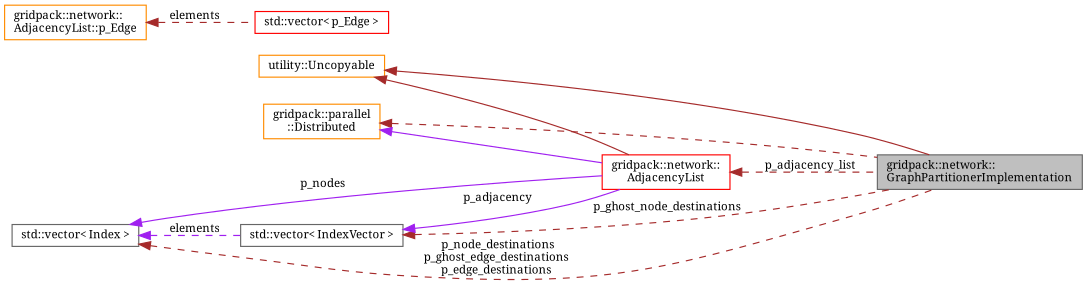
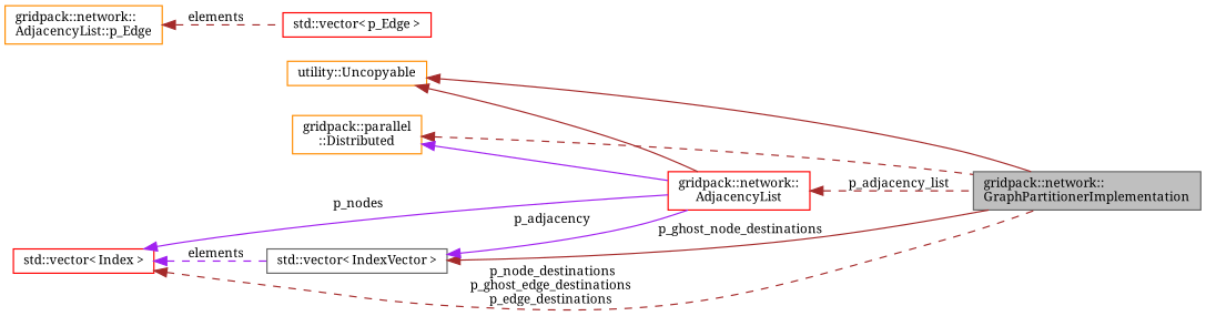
  digraph {
    fontname="Noto Serif"
    rankdir=LR
    node [color=gray40 fillcolor=white fontname="Noto Serif" fontsize=10 shape=record style=filled]
    edge [color=brown dir=back fontname="Noto Serif" fontsize=10 labelfontname=Helvetica labelfontsize=10 style=dashed]
    n1 [fillcolor=grey75 fontcolor=black height=0.2 label="gridpack::network::\lGraphPartitionerImplementation" width=0.4]
    n2 [color=darkorange height=0.2 label="gridpack::parallel\l::Distributed" width=0.4]
    n3 [color=red height=0.2 label="gridpack::network::\lAdjacencyList" width=0.4]
    n4 [color=darkorange height=0.2 label="utility::Uncopyable" width=0.4]
    n5 [color=red height=0.2 label="std::vector\< p_Edge \>" width=0.4]
    n6 [color=darkorange height=0.2 label="gridpack::network::\lAdjacencyList::p_Edge" width=0.4]
    n7 [height=0.2 label="std::vector\< IndexVector \>" width=0.4]
-   n8 [height=0.2 label="std::vector\< Index \>" width=0.4]
+   n8 [color=red height=0.2 label="std::vector\< Index \>" width=0.4]
    n2 -> n1
    n2 -> n3 [color=purple style=solid]
    n3 -> n1 [label=" p_adjacency_list"]
    n4 -> n1 [style=solid]
    n4 -> n3 [style=solid]
    n6 -> n5 [label=" elements"]
-   n7 -> n1 [label=" p_ghost_node_destinations"]
+   n7 -> n1 [label=" p_ghost_node_destinations" style=solid]
    n7 -> n3 [color=purple label=" p_adjacency" style=solid]
    n8 -> n1 [label=" p_node_destinations\np_ghost_edge_destinations\np_edge_destinations"]
    n8 -> n3 [color=purple label=" p_nodes" style=solid]
    n8 -> n7 [color=purple label=" elements"]
  }
